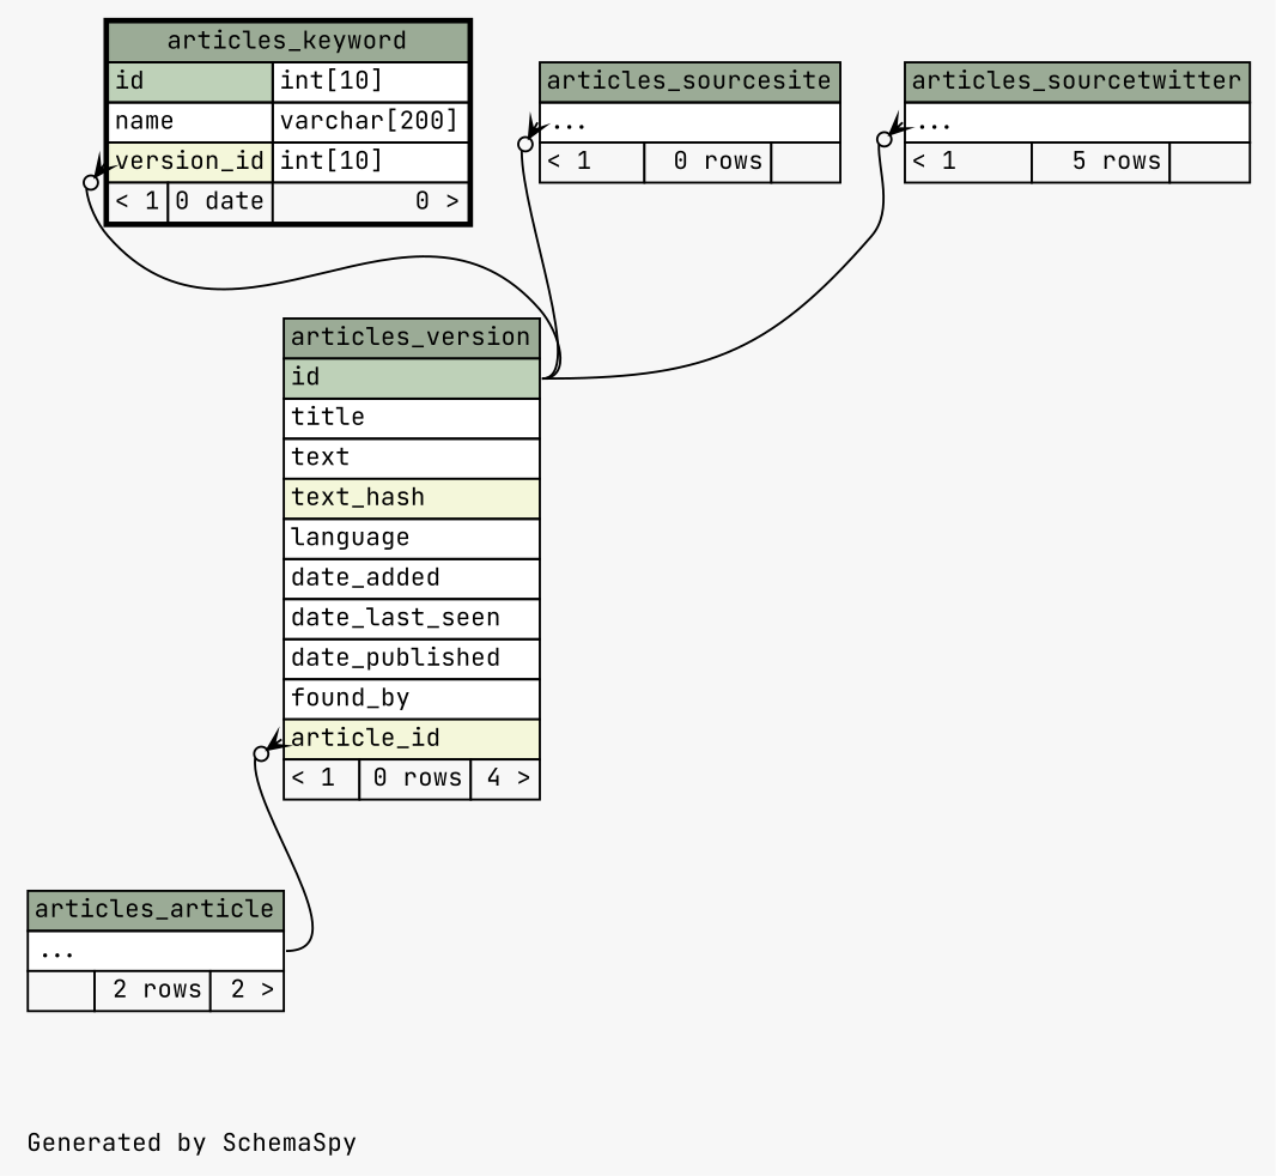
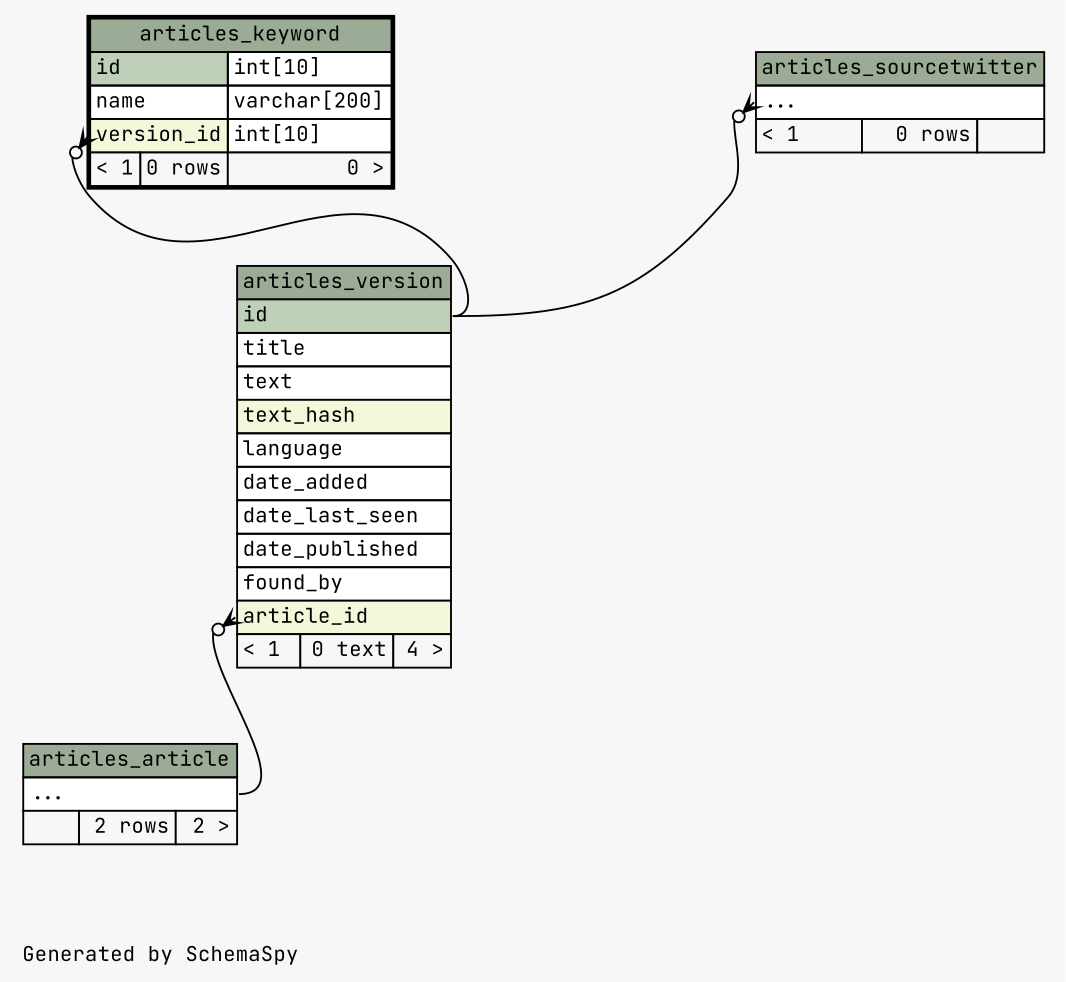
  digraph {
    bgcolor="#f7f7f7"
    fontname="JetBrains Mono"
    fontsize=11
    label="\nGenerated by SchemaSpy"
    labeljust=l
    nodesep=0.18
    rankdir=TB
    ranksep=0.46
    node [fontname="JetBrains Mono" fontsize=11 shape=plaintext]
    edge [arrowhead=none arrowsize=0.8 arrowtail=crowodot dir=back fontname="JetBrains Mono" headport="id:e" tailport="elipses:w"]
-   n1 [label=<     <TABLE BORDER="0" CELLBORDER="1" CELLSPACING="0" BGCOLOR="#ffffff">       <TR><TD COLSPAN="3" BGCOLOR="#9bab96" ALIGN="CENTER">articles_version</TD></TR>       <TR><TD PORT="id" COLSPAN="3" BGCOLOR="#bed1b8" ALIGN="LEFT">id</TD></TR>       <TR><TD PORT="title" COLSPAN="3" ALIGN="LEFT">title</TD></TR>       <TR><TD PORT="text" COLSPAN="3" ALIGN="LEFT">text</TD></TR>       <TR><TD PORT="text_hash" COLSPAN="3" BGCOLOR="#f4f7da" ALIGN="LEFT">text_hash</TD></TR>       <TR><TD PORT="language" COLSPAN="3" ALIGN="LEFT">language</TD></TR>       <TR><TD PORT="date_added" COLSPAN="3" ALIGN="LEFT">date_added</TD></TR>       <TR><TD PORT="date_last_seen" COLSPAN="3" ALIGN="LEFT">date_last_seen</TD></TR>       <TR><TD PORT="date_published" COLSPAN="3" ALIGN="LEFT">date_published</TD></TR>       <TR><TD PORT="found_by" COLSPAN="3" ALIGN="LEFT">found_by</TD></TR>       <TR><TD PORT="article_id" COLSPAN="3" BGCOLOR="#f4f7da" ALIGN="LEFT">article_id</TD></TR>       <TR><TD ALIGN="LEFT" BGCOLOR="#f7f7f7">&lt; 1</TD><TD ALIGN="RIGHT" BGCOLOR="#f7f7f7">0 rows</TD><TD ALIGN="RIGHT" BGCOLOR="#f7f7f7">4 &gt;</TD></TR>     </TABLE>>]
+   n1 [label=<     <TABLE BORDER="0" CELLBORDER="1" CELLSPACING="0" BGCOLOR="#ffffff">       <TR><TD COLSPAN="3" BGCOLOR="#9bab96" ALIGN="CENTER">articles_version</TD></TR>       <TR><TD PORT="id" COLSPAN="3" BGCOLOR="#bed1b8" ALIGN="LEFT">id</TD></TR>       <TR><TD PORT="title" COLSPAN="3" ALIGN="LEFT">title</TD></TR>       <TR><TD PORT="text" COLSPAN="3" ALIGN="LEFT">text</TD></TR>       <TR><TD PORT="text_hash" COLSPAN="3" BGCOLOR="#f4f7da" ALIGN="LEFT">text_hash</TD></TR>       <TR><TD PORT="language" COLSPAN="3" ALIGN="LEFT">language</TD></TR>       <TR><TD PORT="date_added" COLSPAN="3" ALIGN="LEFT">date_added</TD></TR>       <TR><TD PORT="date_last_seen" COLSPAN="3" ALIGN="LEFT">date_last_seen</TD></TR>       <TR><TD PORT="date_published" COLSPAN="3" ALIGN="LEFT">date_published</TD></TR>       <TR><TD PORT="found_by" COLSPAN="3" ALIGN="LEFT">found_by</TD></TR>       <TR><TD PORT="article_id" COLSPAN="3" BGCOLOR="#f4f7da" ALIGN="LEFT">article_id</TD></TR>       <TR><TD ALIGN="LEFT" BGCOLOR="#f7f7f7">&lt; 1</TD><TD ALIGN="RIGHT" BGCOLOR="#f7f7f7">0 text</TD><TD ALIGN="RIGHT" BGCOLOR="#f7f7f7">4 &gt;</TD></TR>     </TABLE>>]
    n2 [label=<     <TABLE BORDER="0" CELLBORDER="1" CELLSPACING="0" BGCOLOR="#ffffff">       <TR><TD COLSPAN="3" BGCOLOR="#9bab96" ALIGN="CENTER">articles_article</TD></TR>       <TR><TD PORT="elipses" COLSPAN="3" ALIGN="LEFT">...</TD></TR>       <TR><TD ALIGN="LEFT" BGCOLOR="#f7f7f7">  </TD><TD ALIGN="RIGHT" BGCOLOR="#f7f7f7">2 rows</TD><TD ALIGN="RIGHT" BGCOLOR="#f7f7f7">2 &gt;</TD></TR>     </TABLE>>]
-   n3 [label=<     <TABLE BORDER="2" CELLBORDER="1" CELLSPACING="0" BGCOLOR="#ffffff">       <TR><TD COLSPAN="3" BGCOLOR="#9bab96" ALIGN="CENTER">articles_keyword</TD></TR>       <TR><TD PORT="id" COLSPAN="2" BGCOLOR="#bed1b8" ALIGN="LEFT">id</TD><TD PORT="id.type" ALIGN="LEFT">int[10]</TD></TR>       <TR><TD PORT="name" COLSPAN="2" ALIGN="LEFT">name</TD><TD PORT="name.type" ALIGN="LEFT">varchar[200]</TD></TR>       <TR><TD PORT="version_id" COLSPAN="2" BGCOLOR="#f4f7da" ALIGN="LEFT">version_id</TD><TD PORT="version_id.type" ALIGN="LEFT">int[10]</TD></TR>       <TR><TD ALIGN="LEFT" BGCOLOR="#f7f7f7">&lt; 1</TD><TD ALIGN="RIGHT" BGCOLOR="#f7f7f7">0 date</TD><TD ALIGN="RIGHT" BGCOLOR="#f7f7f7">0 &gt;</TD></TR>     </TABLE>>]
-   n4 [label=<     <TABLE BORDER="0" CELLBORDER="1" CELLSPACING="0" BGCOLOR="#ffffff">       <TR><TD COLSPAN="3" BGCOLOR="#9bab96" ALIGN="CENTER">articles_sourcesite</TD></TR>       <TR><TD PORT="elipses" COLSPAN="3" ALIGN="LEFT">...</TD></TR>       <TR><TD ALIGN="LEFT" BGCOLOR="#f7f7f7">&lt; 1</TD><TD ALIGN="RIGHT" BGCOLOR="#f7f7f7">0 rows</TD><TD ALIGN="RIGHT" BGCOLOR="#f7f7f7">  </TD></TR>     </TABLE>>]
-   n5 [label=<     <TABLE BORDER="0" CELLBORDER="1" CELLSPACING="0" BGCOLOR="#ffffff">       <TR><TD COLSPAN="3" BGCOLOR="#9bab96" ALIGN="CENTER">articles_sourcetwitter</TD></TR>       <TR><TD PORT="elipses" COLSPAN="3" ALIGN="LEFT">...</TD></TR>       <TR><TD ALIGN="LEFT" BGCOLOR="#f7f7f7">&lt; 1</TD><TD ALIGN="RIGHT" BGCOLOR="#f7f7f7">5 rows</TD><TD ALIGN="RIGHT" BGCOLOR="#f7f7f7">  </TD></TR>     </TABLE>>]
+   n3 [label=<     <TABLE BORDER="2" CELLBORDER="1" CELLSPACING="0" BGCOLOR="#ffffff">       <TR><TD COLSPAN="3" BGCOLOR="#9bab96" ALIGN="CENTER">articles_keyword</TD></TR>       <TR><TD PORT="id" COLSPAN="2" BGCOLOR="#bed1b8" ALIGN="LEFT">id</TD><TD PORT="id.type" ALIGN="LEFT">int[10]</TD></TR>       <TR><TD PORT="name" COLSPAN="2" ALIGN="LEFT">name</TD><TD PORT="name.type" ALIGN="LEFT">varchar[200]</TD></TR>       <TR><TD PORT="version_id" COLSPAN="2" BGCOLOR="#f4f7da" ALIGN="LEFT">version_id</TD><TD PORT="version_id.type" ALIGN="LEFT">int[10]</TD></TR>       <TR><TD ALIGN="LEFT" BGCOLOR="#f7f7f7">&lt; 1</TD><TD ALIGN="RIGHT" BGCOLOR="#f7f7f7">0 rows</TD><TD ALIGN="RIGHT" BGCOLOR="#f7f7f7">0 &gt;</TD></TR>     </TABLE>>]
+   n5 [label=<     <TABLE BORDER="0" CELLBORDER="1" CELLSPACING="0" BGCOLOR="#ffffff">       <TR><TD COLSPAN="3" BGCOLOR="#9bab96" ALIGN="CENTER">articles_sourcetwitter</TD></TR>       <TR><TD PORT="elipses" COLSPAN="3" ALIGN="LEFT">...</TD></TR>       <TR><TD ALIGN="LEFT" BGCOLOR="#f7f7f7">&lt; 1</TD><TD ALIGN="RIGHT" BGCOLOR="#f7f7f7">0 rows</TD><TD ALIGN="RIGHT" BGCOLOR="#f7f7f7">  </TD></TR>     </TABLE>>]
    n1 -> n2 [headport="elipses:e" tailport="article_id:w"]
    n3 -> n1 [tailport="version_id:w"]
-   n4 -> n1
    n5 -> n1
  }
